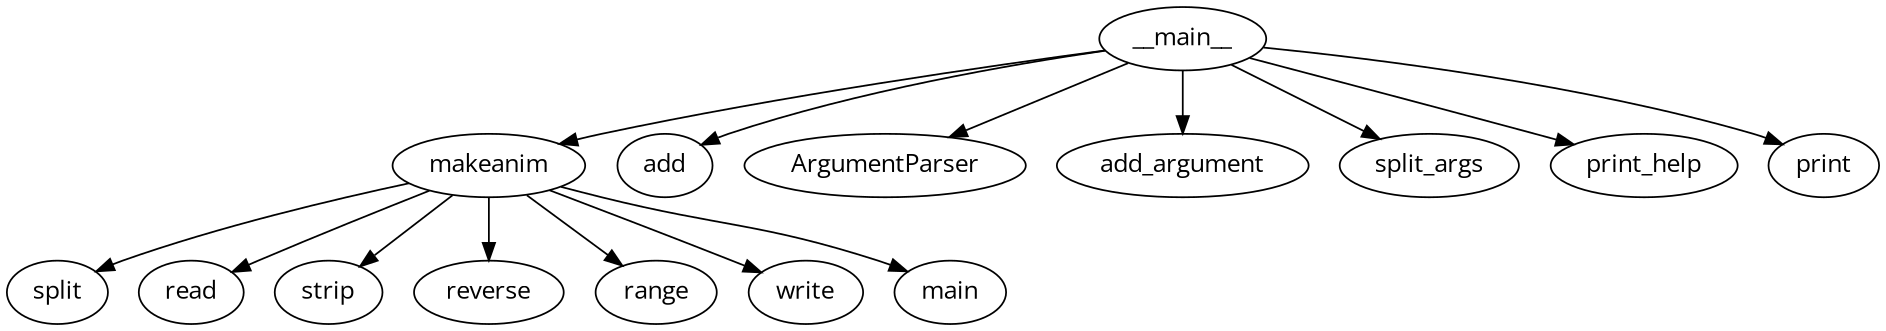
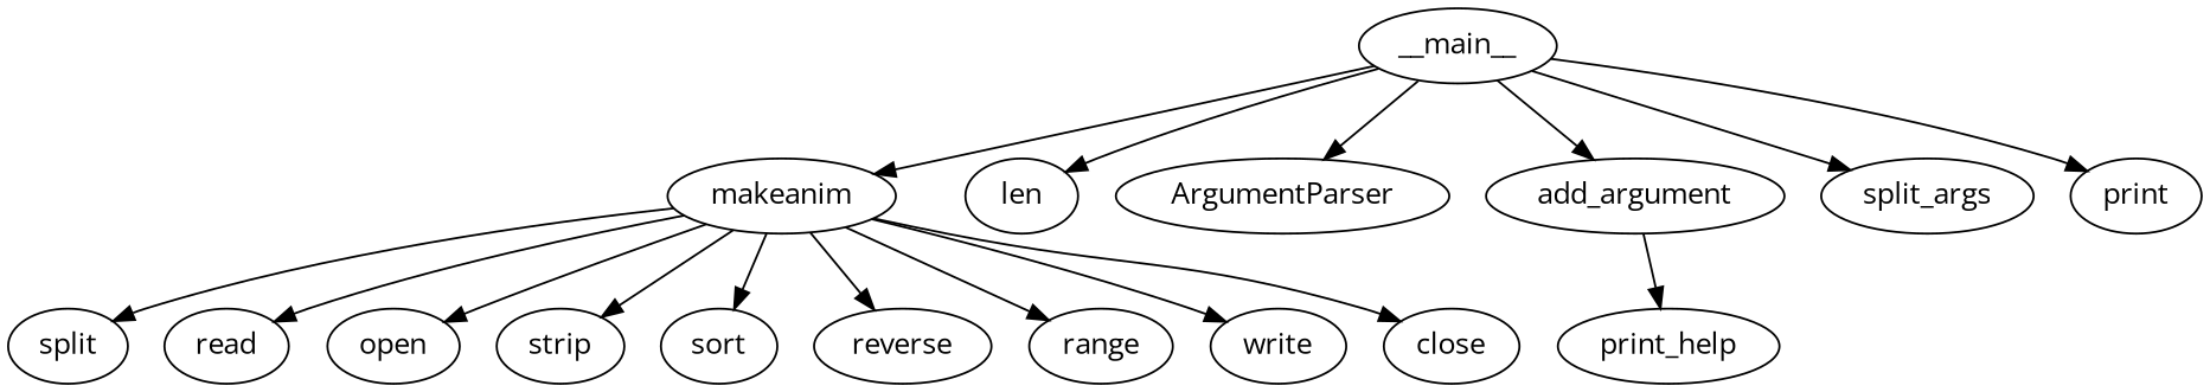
  strict digraph {
    fontname="Open Sans"
    node [fontname="Open Sans"]
    edge [fontname="Open Sans"]
    makeanim
    split
    read
+   open
    strip
+   sort
    reverse
    range
    write
-   close [label=main]
+   close
    __main__
-   len [label=add]
+   len
    ArgumentParser
    add_argument
    n15 [label=split_args]
    print_help
    print
    makeanim -> split
    makeanim -> read
+   makeanim -> open
    makeanim -> strip
+   makeanim -> sort
    makeanim -> reverse
    makeanim -> range
    makeanim -> write
    makeanim -> close
    __main__ -> makeanim
    __main__ -> len
    __main__ -> ArgumentParser
    __main__ -> add_argument
    __main__ -> n15
-   __main__ -> print_help
+   add_argument -> print_help
    __main__ -> print
  }
